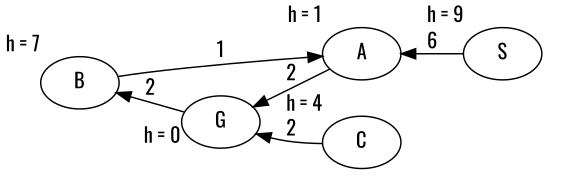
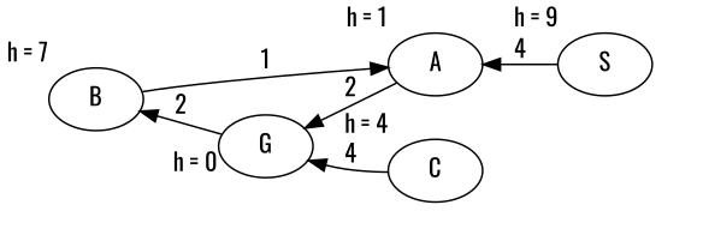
  digraph {
    fontname=Oswald
    rankdir=RL
    node [fontname=Oswald]
    edge [fontname=Oswald]
    n1 [label=S xlabel="h = 9"]
    n2 [label=A xlabel="h = 1"]
    G [height=0.5 xlabel="h = 0"]
    n4 [label=B xlabel="h = 7"]
    n5 [label=C xlabel="h = 4"]
-   n1 -> n2 [label=6]
+   n1 -> n2 [label=4]
    n2 -> G [label=2]
    G -> n4 [label=2]
    n4 -> n2 [label=1]
-   n5 -> G [label=2]
+   n5 -> G [label=4]
  }
